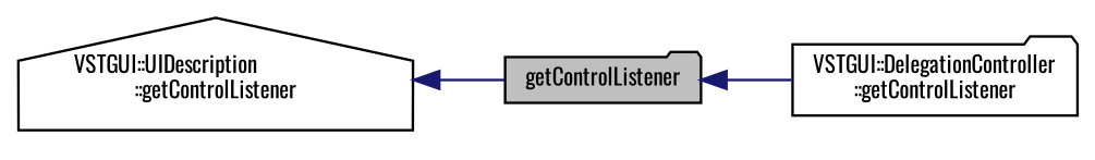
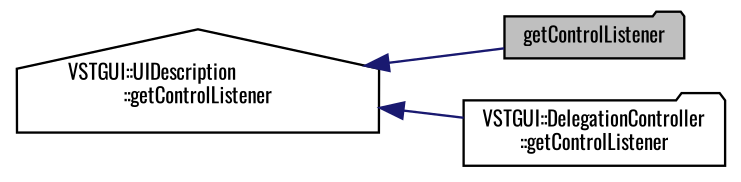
  digraph {
    fontname=Oswald
    rankdir=LR
    node [color=black fontname=Oswald fontsize=9 shape=folder]
    edge [color=midnightblue dir=back fontname=Oswald fontsize=9 labelfontname=Arial labelfontsize=9 style=solid]
    n1 [fillcolor=grey75 fontcolor=black height=0.2 label=getControlListener style=filled width=0.4]
    n2 [height=0.2 label="VSTGUI::DelegationController\l::getControlListener" width=0.4]
    n3 [height=0.2 label="VSTGUI::UIDescription\l::getControlListener" shape=house width=0.4]
-   n1 -> n2
+   n3 -> n2
    n3 -> n1
  }
